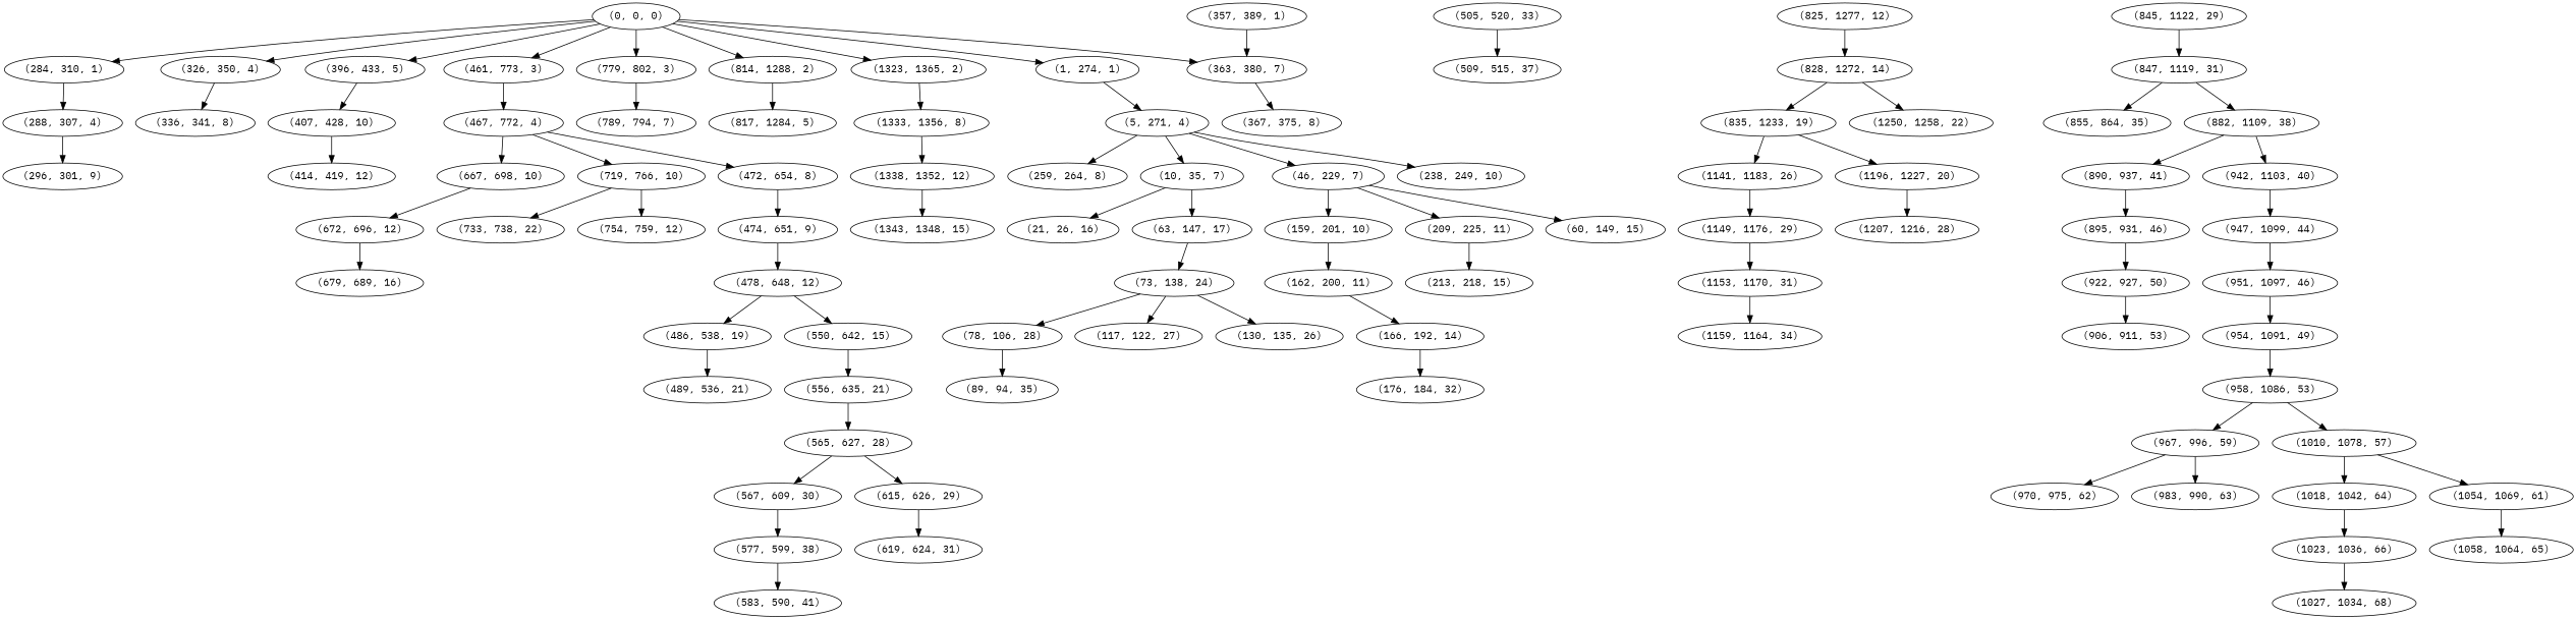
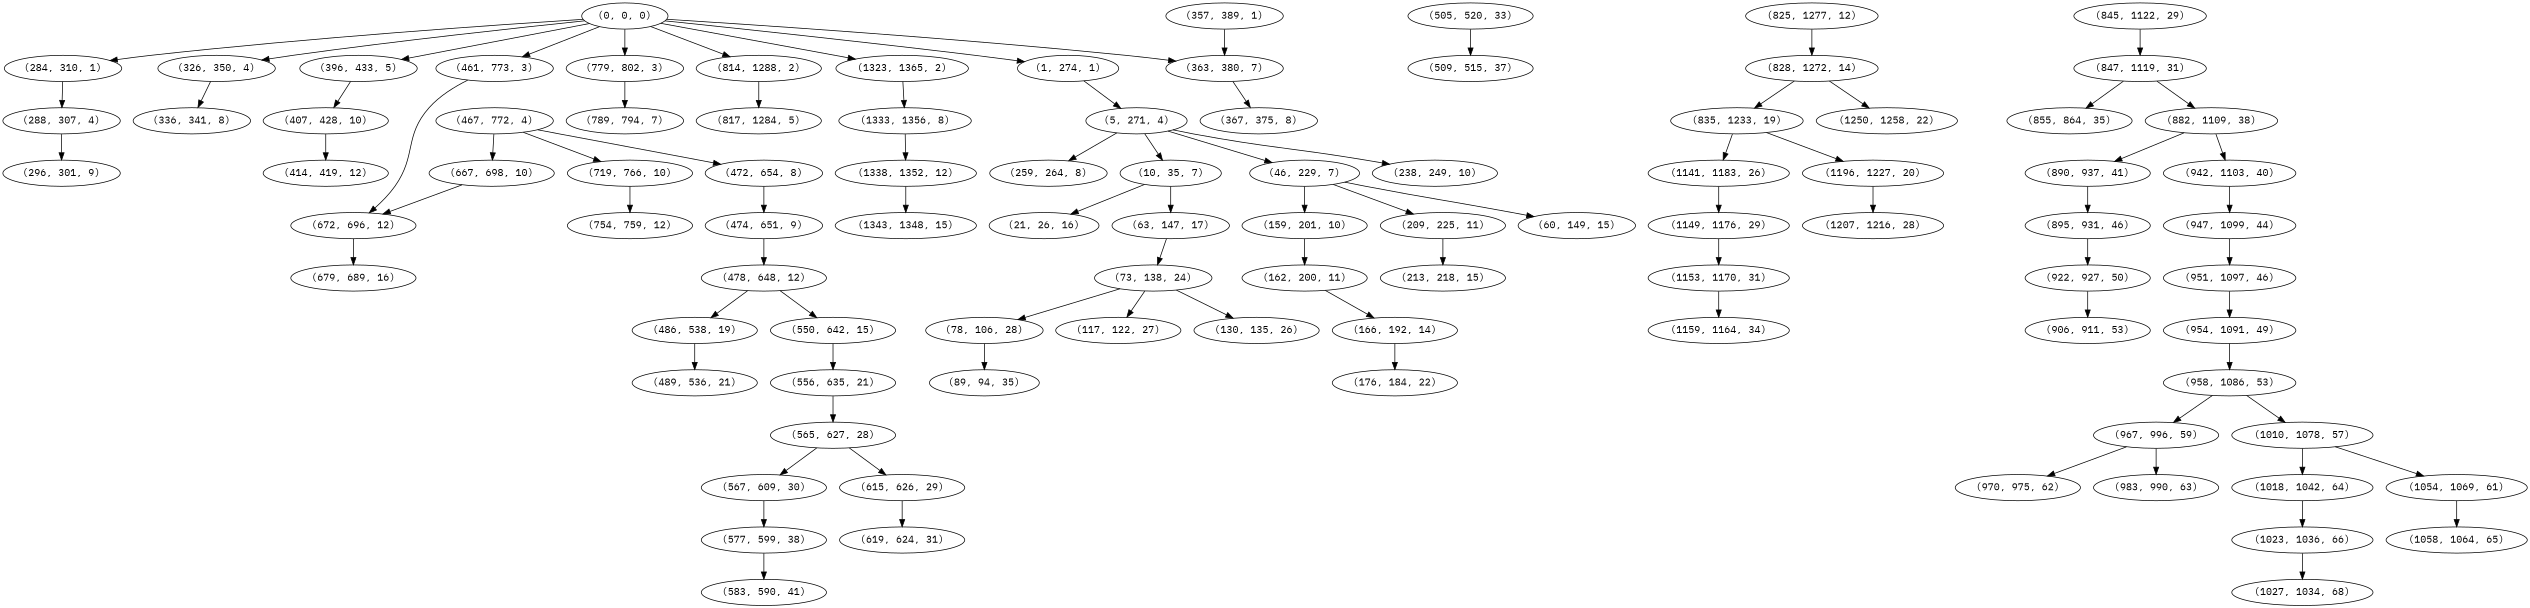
  digraph {
    fontname="IBM Plex Mono"
    node [fontname="IBM Plex Mono"]
    edge [fontname="IBM Plex Mono"]
    "(0, 0, 0)"
    "(1, 274, 1)"
    "(284, 310, 1)"
    "(326, 350, 4)"
    "(396, 433, 5)"
    "(461, 773, 3)"
    "(779, 802, 3)"
    "(814, 1288, 2)"
    "(1323, 1365, 2)"
    "(363, 380, 7)"
    "(5, 271, 4)"
    "(288, 307, 4)"
    "(336, 341, 8)"
    "(357, 389, 1)"
    "(407, 428, 10)"
    "(467, 772, 4)"
    "(789, 794, 7)"
    "(817, 1284, 5)"
    "(1333, 1356, 8)"
    "(10, 35, 7)"
    "(46, 229, 7)"
    "(238, 249, 10)"
    "(259, 264, 8)"
    "(21, 26, 16)"
    "(63, 147, 17)"
    "(60, 149, 15)"
    "(159, 201, 10)"
    "(209, 225, 11)"
    "(162, 200, 11)"
    "(213, 218, 15)"
    "(73, 138, 24)"
    "(78, 106, 28)"
    "(117, 122, 27)"
    "(130, 135, 26)"
    "(89, 94, 35)"
    "(166, 192, 14)"
-   "(176, 184, 22)" [label="(176, 184, 32)"]
+   "(176, 184, 22)"
    "(296, 301, 9)"
    "(367, 375, 8)"
    "(414, 419, 12)"
    "(472, 654, 8)"
    "(667, 698, 10)"
    "(719, 766, 10)"
    "(474, 651, 9)"
    "(672, 696, 12)"
-   "(733, 738, 22)"
    "(754, 759, 12)"
    "(478, 648, 12)"
    "(486, 538, 19)"
    "(550, 642, 15)"
    "(489, 536, 21)"
    "(556, 635, 21)"
    "(505, 520, 33)"
    "(509, 515, 37)"
    "(565, 627, 28)"
    "(567, 609, 30)"
    "(615, 626, 29)"
    "(577, 599, 38)"
    "(619, 624, 31)"
    "(583, 590, 41)"
    "(679, 689, 16)"
    "(825, 1277, 12)"
    "(828, 1272, 14)"
    "(835, 1233, 19)"
    "(1250, 1258, 22)"
    "(1141, 1183, 26)"
    "(1196, 1227, 20)"
    "(845, 1122, 29)"
    "(847, 1119, 31)"
    "(1149, 1176, 29)"
    "(1207, 1216, 28)"
    "(855, 864, 35)"
    "(882, 1109, 38)"
    "(890, 937, 41)"
    "(942, 1103, 40)"
    "(895, 931, 46)"
    "(947, 1099, 44)"
    "(922, 927, 50)"
    "(906, 911, 53)"
    "(951, 1097, 46)"
    "(954, 1091, 49)"
    "(958, 1086, 53)"
    "(967, 996, 59)"
    "(1010, 1078, 57)"
    "(970, 975, 62)"
    "(983, 990, 63)"
    "(1018, 1042, 64)"
    "(1054, 1069, 61)"
    "(1023, 1036, 66)"
    "(1058, 1064, 65)"
    "(1027, 1034, 68)"
    "(1153, 1170, 31)"
    "(1159, 1164, 34)"
    "(1338, 1352, 12)"
    "(1343, 1348, 15)"
    "(0, 0, 0)" -> "(1, 274, 1)"
    "(0, 0, 0)" -> "(284, 310, 1)"
    "(0, 0, 0)" -> "(326, 350, 4)"
    "(0, 0, 0)" -> "(396, 433, 5)"
    "(0, 0, 0)" -> "(461, 773, 3)"
    "(0, 0, 0)" -> "(779, 802, 3)"
    "(0, 0, 0)" -> "(814, 1288, 2)"
    "(0, 0, 0)" -> "(1323, 1365, 2)"
    "(0, 0, 0)" -> "(363, 380, 7)"
    "(1, 274, 1)" -> "(5, 271, 4)"
    "(284, 310, 1)" -> "(288, 307, 4)"
    "(326, 350, 4)" -> "(336, 341, 8)"
    "(396, 433, 5)" -> "(407, 428, 10)"
-   "(461, 773, 3)" -> "(467, 772, 4)"
+   "(461, 773, 3)" -> "(672, 696, 12)"
    "(779, 802, 3)" -> "(789, 794, 7)"
    "(814, 1288, 2)" -> "(817, 1284, 5)"
    "(1323, 1365, 2)" -> "(1333, 1356, 8)"
    "(363, 380, 7)" -> "(367, 375, 8)"
    "(5, 271, 4)" -> "(10, 35, 7)"
    "(5, 271, 4)" -> "(46, 229, 7)"
    "(5, 271, 4)" -> "(238, 249, 10)"
    "(5, 271, 4)" -> "(259, 264, 8)"
    "(288, 307, 4)" -> "(296, 301, 9)"
    "(357, 389, 1)" -> "(363, 380, 7)"
    "(407, 428, 10)" -> "(414, 419, 12)"
    "(467, 772, 4)" -> "(472, 654, 8)"
    "(467, 772, 4)" -> "(667, 698, 10)"
    "(467, 772, 4)" -> "(719, 766, 10)"
    "(1333, 1356, 8)" -> "(1338, 1352, 12)"
    "(10, 35, 7)" -> "(21, 26, 16)"
    "(10, 35, 7)" -> "(63, 147, 17)"
    "(46, 229, 7)" -> "(60, 149, 15)"
    "(46, 229, 7)" -> "(159, 201, 10)"
    "(46, 229, 7)" -> "(209, 225, 11)"
    "(63, 147, 17)" -> "(73, 138, 24)"
    "(159, 201, 10)" -> "(162, 200, 11)"
    "(209, 225, 11)" -> "(213, 218, 15)"
    "(162, 200, 11)" -> "(166, 192, 14)"
    "(73, 138, 24)" -> "(78, 106, 28)"
    "(73, 138, 24)" -> "(117, 122, 27)"
    "(73, 138, 24)" -> "(130, 135, 26)"
    "(78, 106, 28)" -> "(89, 94, 35)"
    "(166, 192, 14)" -> "(176, 184, 22)"
    "(472, 654, 8)" -> "(474, 651, 9)"
    "(667, 698, 10)" -> "(672, 696, 12)"
-   "(719, 766, 10)" -> "(733, 738, 22)"
    "(719, 766, 10)" -> "(754, 759, 12)"
    "(474, 651, 9)" -> "(478, 648, 12)"
    "(672, 696, 12)" -> "(679, 689, 16)"
    "(478, 648, 12)" -> "(486, 538, 19)"
    "(478, 648, 12)" -> "(550, 642, 15)"
    "(486, 538, 19)" -> "(489, 536, 21)"
    "(550, 642, 15)" -> "(556, 635, 21)"
    "(556, 635, 21)" -> "(565, 627, 28)"
    "(505, 520, 33)" -> "(509, 515, 37)"
    "(565, 627, 28)" -> "(567, 609, 30)"
    "(565, 627, 28)" -> "(615, 626, 29)"
    "(567, 609, 30)" -> "(577, 599, 38)"
    "(615, 626, 29)" -> "(619, 624, 31)"
    "(577, 599, 38)" -> "(583, 590, 41)"
    "(825, 1277, 12)" -> "(828, 1272, 14)"
    "(828, 1272, 14)" -> "(835, 1233, 19)"
    "(828, 1272, 14)" -> "(1250, 1258, 22)"
    "(835, 1233, 19)" -> "(1141, 1183, 26)"
    "(835, 1233, 19)" -> "(1196, 1227, 20)"
    "(1141, 1183, 26)" -> "(1149, 1176, 29)"
    "(1196, 1227, 20)" -> "(1207, 1216, 28)"
    "(845, 1122, 29)" -> "(847, 1119, 31)"
    "(847, 1119, 31)" -> "(855, 864, 35)"
    "(847, 1119, 31)" -> "(882, 1109, 38)"
    "(1149, 1176, 29)" -> "(1153, 1170, 31)"
    "(882, 1109, 38)" -> "(890, 937, 41)"
    "(882, 1109, 38)" -> "(942, 1103, 40)"
    "(890, 937, 41)" -> "(895, 931, 46)"
    "(942, 1103, 40)" -> "(947, 1099, 44)"
    "(895, 931, 46)" -> "(922, 927, 50)"
    "(947, 1099, 44)" -> "(951, 1097, 46)"
    "(922, 927, 50)" -> "(906, 911, 53)"
    "(951, 1097, 46)" -> "(954, 1091, 49)"
    "(954, 1091, 49)" -> "(958, 1086, 53)"
    "(958, 1086, 53)" -> "(967, 996, 59)"
    "(958, 1086, 53)" -> "(1010, 1078, 57)"
    "(967, 996, 59)" -> "(970, 975, 62)"
    "(967, 996, 59)" -> "(983, 990, 63)"
    "(1010, 1078, 57)" -> "(1018, 1042, 64)"
    "(1010, 1078, 57)" -> "(1054, 1069, 61)"
    "(1018, 1042, 64)" -> "(1023, 1036, 66)"
    "(1054, 1069, 61)" -> "(1058, 1064, 65)"
    "(1023, 1036, 66)" -> "(1027, 1034, 68)"
    "(1153, 1170, 31)" -> "(1159, 1164, 34)"
    "(1338, 1352, 12)" -> "(1343, 1348, 15)"
  }
